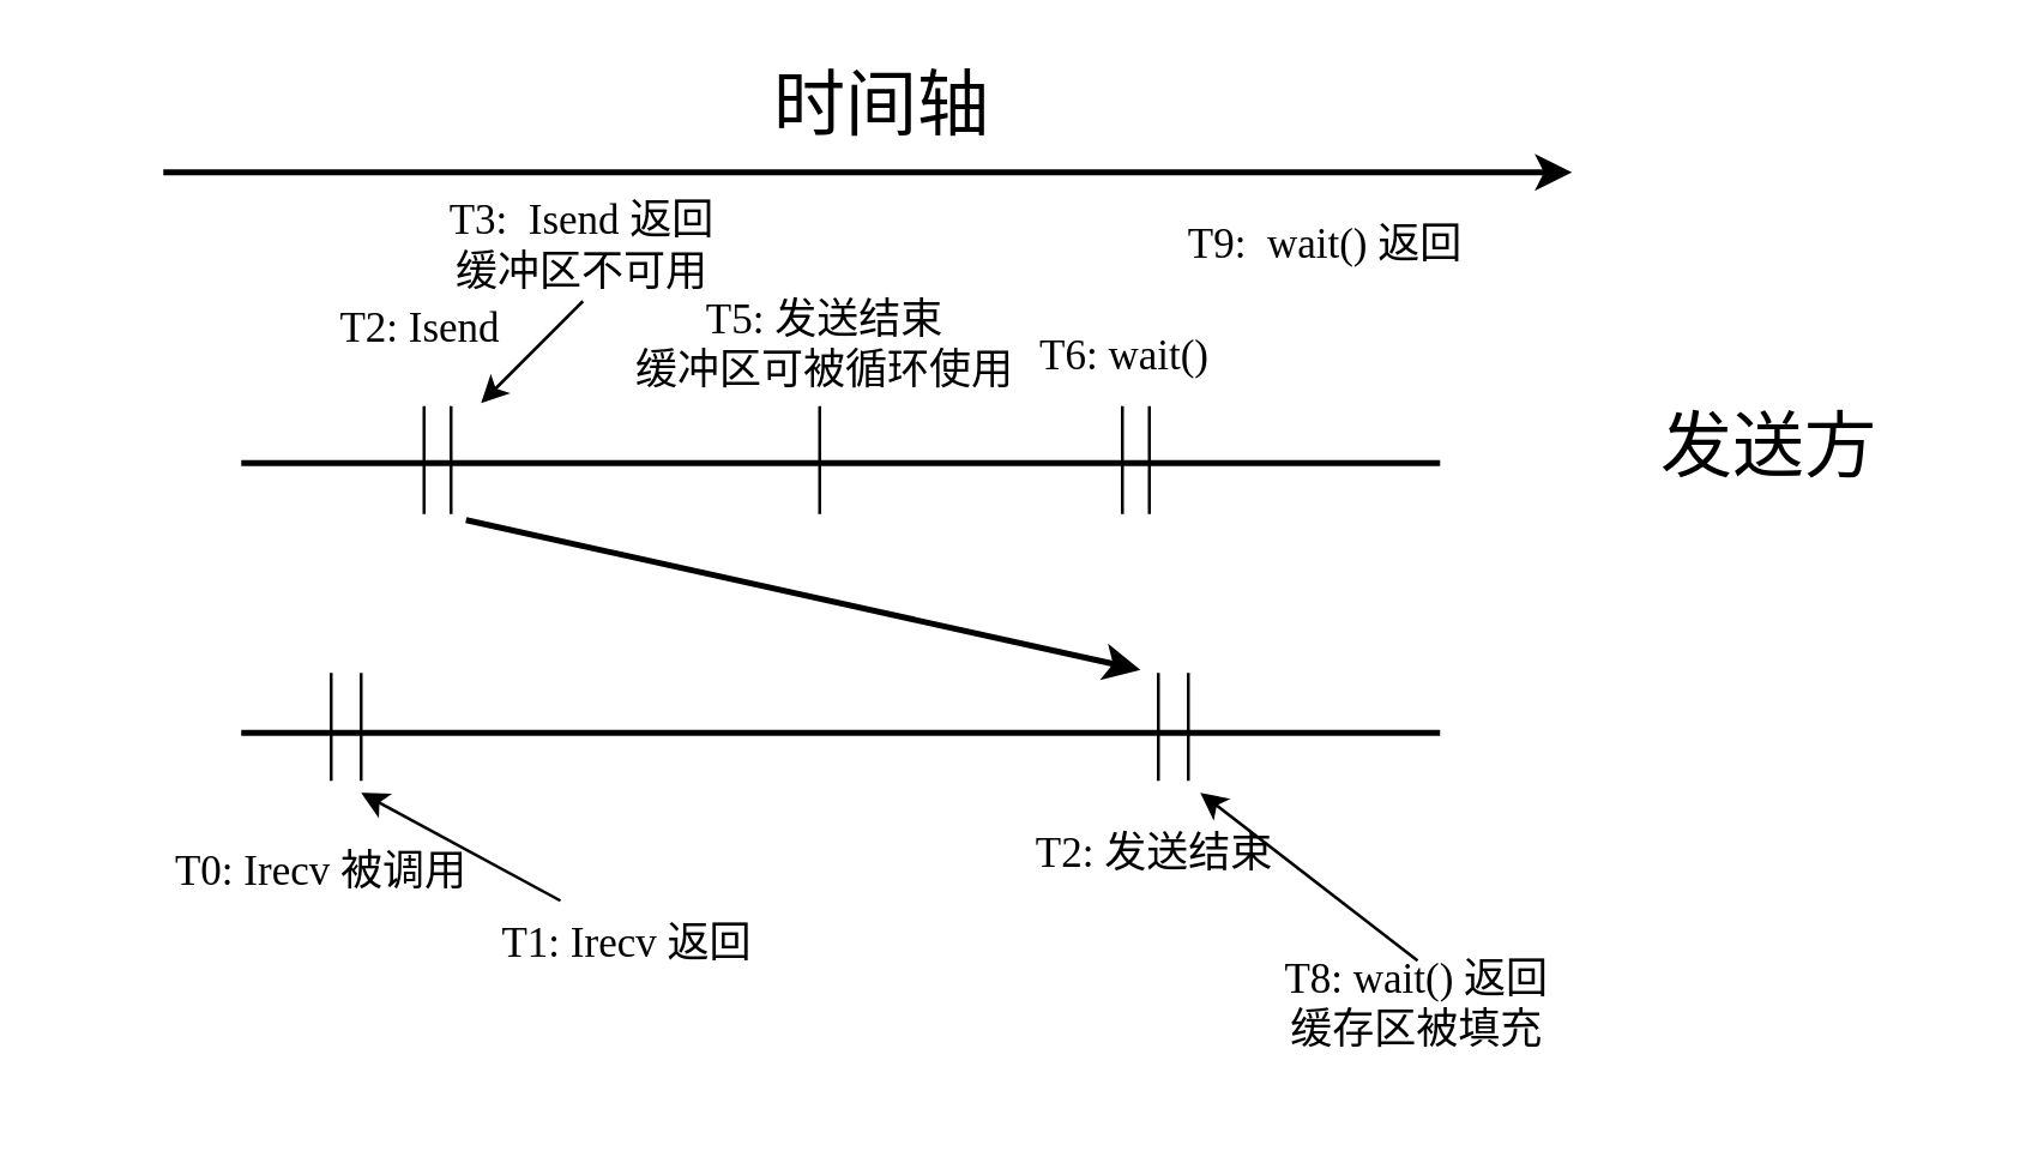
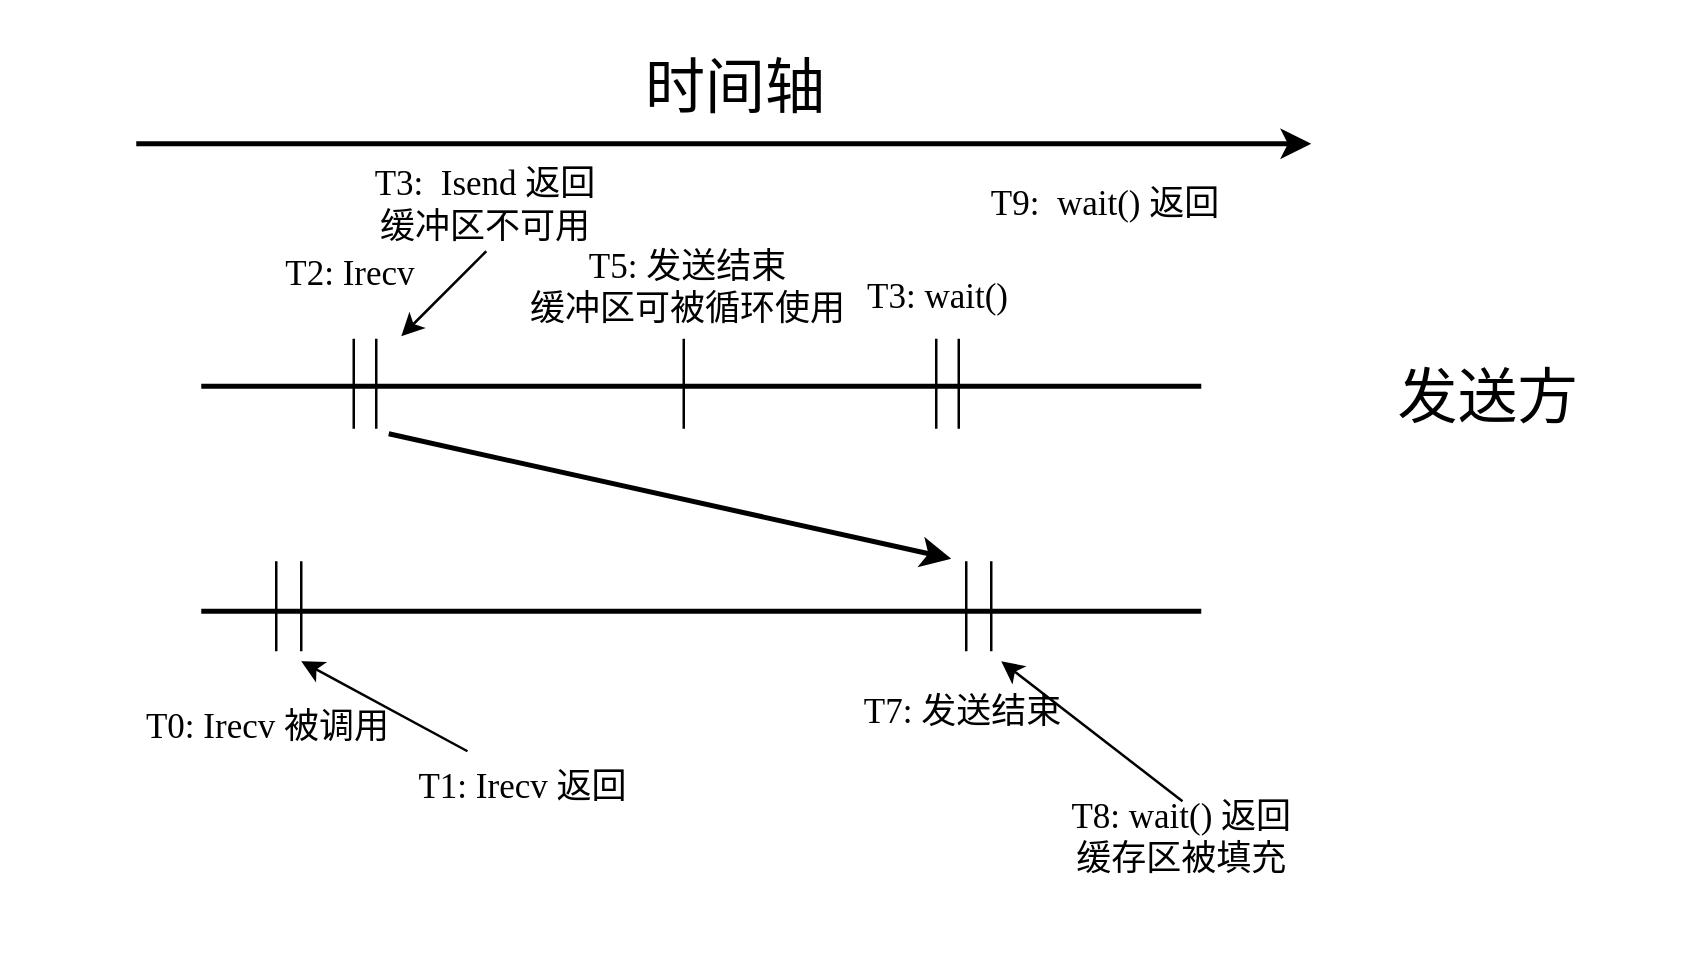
  <mxCell id="0" />
  <mxCell id="1" parent="0" />
  <mxCell id="2" value="" style="rounded=0;whiteSpace=wrap;html=1;strokeColor=none;fillColor=none;" parent="1" vertex="1"><mxGeometry x="20" y="24" width="640" height="340" as="geometry" /></mxCell>
  <mxCell id="3" value="" style="endArrow=none;html=1;rounded=0;fontSize=24;strokeWidth=2;fontFamily=Times New Roman;" parent="1" edge="1"><mxGeometry width="50" height="50" relative="1" as="geometry"><mxPoint x="80" y="154" as="sourcePoint" /><mxPoint x="480" y="154" as="targetPoint" /></mxGeometry></mxCell>
- <mxCell id="4" value="&lt;span style=&quot;font-size: 24px;&quot;&gt;发送方&lt;/span&gt;" style="text;html=1;strokeColor=none;fillColor=none;align=center;verticalAlign=middle;whiteSpace=wrap;rounded=0;fontFamily=Times New Roman;" parent="1" vertex="1"><mxGeometry x="545" y="134" width="90" height="30" as="geometry" /></mxCell>
+ <mxCell id="4" value="&lt;span style=&quot;font-size: 24px;&quot;&gt;发送方&lt;/span&gt;" style="text;html=1;strokeColor=none;fillColor=none;align=center;verticalAlign=middle;whiteSpace=wrap;rounded=0;fontFamily=Times New Roman;" parent="1" vertex="1"><mxGeometry x="550" y="144" width="90" height="30" as="geometry" /></mxCell>
  <mxCell id="5" value="" style="endArrow=none;html=1;rounded=0;fontSize=24;strokeWidth=2;fontFamily=Times New Roman;" parent="1" edge="1"><mxGeometry width="50" height="50" relative="1" as="geometry"><mxPoint x="80" y="244" as="sourcePoint" /><mxPoint x="480" y="244" as="targetPoint" /></mxGeometry></mxCell>
  <mxCell id="6" value="" style="endArrow=none;html=1;rounded=0;fontSize=24;exitX=0.5;exitY=0;exitDx=0;exitDy=0;fontFamily=Times New Roman;" parent="1" edge="1"><mxGeometry width="50" height="50" relative="1" as="geometry"><mxPoint x="110" y="260" as="sourcePoint" /><mxPoint x="110" y="224" as="targetPoint" /></mxGeometry></mxCell>
  <mxCell id="7" value="&lt;font style=&quot;font-size: 14px;&quot;&gt;T0:&amp;nbsp;Irecv 被调用&lt;br&gt;&lt;/font&gt;" style="text;html=1;strokeColor=none;fillColor=none;align=center;verticalAlign=middle;whiteSpace=wrap;rounded=0;fontSize=14;fontFamily=Times New Roman;" parent="1" vertex="1"><mxGeometry x="37" y="273" width="140" height="36" as="geometry" /></mxCell>
- <mxCell id="8" value="&lt;span style=&quot;font-size: 14px;&quot;&gt;T2: Isend&lt;/span&gt;" style="text;html=1;strokeColor=none;fillColor=none;align=center;verticalAlign=middle;whiteSpace=wrap;rounded=0;fontSize=14;fontFamily=Times New Roman;" parent="1" vertex="1"><mxGeometry x="100" y="95" width="80" height="30" as="geometry" /></mxCell>
+ <mxCell id="8" value="&lt;span style=&quot;font-size: 14px;&quot;&gt;T2: Irecv&lt;/span&gt;" style="text;html=1;strokeColor=none;fillColor=none;align=center;verticalAlign=middle;whiteSpace=wrap;rounded=0;fontSize=14;fontFamily=Times New Roman;" parent="1" vertex="1"><mxGeometry x="100" y="95" width="80" height="30" as="geometry" /></mxCell>
  <mxCell id="9" value="" style="endArrow=none;html=1;rounded=0;fontSize=24;exitX=0.5;exitY=0;exitDx=0;exitDy=0;fontFamily=Times New Roman;" parent="1" edge="1"><mxGeometry width="50" height="50" relative="1" as="geometry"><mxPoint x="150" y="171" as="sourcePoint" /><mxPoint x="150" y="135" as="targetPoint" /></mxGeometry></mxCell>
  <mxCell id="10" value="" style="endArrow=none;html=1;rounded=0;fontSize=24;exitX=0.5;exitY=0;exitDx=0;exitDy=0;fontFamily=Times New Roman;" parent="1" edge="1"><mxGeometry width="50" height="50" relative="1" as="geometry"><mxPoint x="386" y="260" as="sourcePoint" /><mxPoint x="386" y="224" as="targetPoint" /></mxGeometry></mxCell>
  <mxCell id="11" value="" style="endArrow=classic;html=1;rounded=0;fontSize=14;strokeWidth=2;fontFamily=Times New Roman;" parent="1" edge="1"><mxGeometry width="50" height="50" relative="1" as="geometry"><mxPoint x="54" y="57" as="sourcePoint" /><mxPoint x="524" y="57" as="targetPoint" /></mxGeometry></mxCell>
  <mxCell id="12" value="时间轴" style="text;html=1;strokeColor=none;fillColor=none;align=center;verticalAlign=middle;whiteSpace=wrap;rounded=0;fontSize=24;fontFamily=Times New Roman;" parent="1" vertex="1"><mxGeometry x="249" y="20" width="90" height="30" as="geometry" /></mxCell>
  <mxCell id="13" value="&lt;span style=&quot;font-size: 14px;&quot;&gt;T3:&amp;nbsp; Isend 返回&lt;br&gt;缓冲区不可用&lt;br&gt;&lt;/span&gt;" style="text;html=1;strokeColor=none;fillColor=none;align=center;verticalAlign=middle;whiteSpace=wrap;rounded=0;fontSize=14;fontFamily=Times New Roman;" parent="1" vertex="1"><mxGeometry x="134" y="64" width="120" height="36" as="geometry" /></mxCell>
  <mxCell id="14" value="" style="endArrow=none;html=1;rounded=0;fontSize=24;exitX=0.5;exitY=0;exitDx=0;exitDy=0;fontFamily=Times New Roman;" parent="1" edge="1"><mxGeometry width="50" height="50" relative="1" as="geometry"><mxPoint x="273" y="171" as="sourcePoint" /><mxPoint x="273" y="135" as="targetPoint" /></mxGeometry></mxCell>
- <mxCell id="15" value="&lt;font style=&quot;font-size: 14px;&quot;&gt;T2: 发送结束&lt;br style=&quot;font-size: 14px;&quot;&gt;&lt;/font&gt;" style="text;html=1;strokeColor=none;fillColor=none;align=center;verticalAlign=middle;whiteSpace=wrap;rounded=0;fontSize=14;fontFamily=Times New Roman;" parent="1" vertex="1"><mxGeometry x="320" y="270" width="130" height="30" as="geometry" /></mxCell>
+ <mxCell id="15" value="&lt;font style=&quot;font-size: 14px;&quot;&gt;T7: 发送结束&lt;br style=&quot;font-size: 14px;&quot;&gt;&lt;/font&gt;" style="text;html=1;strokeColor=none;fillColor=none;align=center;verticalAlign=middle;whiteSpace=wrap;rounded=0;fontSize=14;fontFamily=Times New Roman;" parent="1" vertex="1"><mxGeometry x="320" y="270" width="130" height="30" as="geometry" /></mxCell>
  <mxCell id="16" value="&lt;font style=&quot;font-size: 14px;&quot;&gt;T8: wait() 返回&lt;br&gt;缓存区被填充&lt;br style=&quot;font-size: 14px;&quot;&gt;&lt;/font&gt;" style="text;html=1;strokeColor=none;fillColor=none;align=center;verticalAlign=middle;whiteSpace=wrap;rounded=0;fontSize=14;fontFamily=Times New Roman;" parent="1" vertex="1"><mxGeometry x="390" y="320" width="165" height="30" as="geometry" /></mxCell>
  <mxCell id="17" value="" style="endArrow=none;html=1;rounded=0;fontSize=24;exitX=0.5;exitY=0;exitDx=0;exitDy=0;fontFamily=Times New Roman;" parent="1" edge="1"><mxGeometry width="50" height="50" relative="1" as="geometry"><mxPoint x="396" y="260" as="sourcePoint" /><mxPoint x="396" y="224" as="targetPoint" /></mxGeometry></mxCell>
  <mxCell id="18" value="" style="endArrow=classic;html=1;rounded=0;fontSize=24;exitX=0.5;exitY=0;exitDx=0;exitDy=0;fontFamily=Times New Roman;" parent="1" source="16" edge="1"><mxGeometry width="50" height="50" relative="1" as="geometry"><mxPoint x="674" y="474" as="sourcePoint" /><mxPoint x="400" y="264" as="targetPoint" /></mxGeometry></mxCell>
  <mxCell id="19" value="&lt;span style=&quot;font-size: 14px;&quot;&gt;T1: Irecv 返回&lt;/span&gt;" style="text;html=1;strokeColor=none;fillColor=none;align=center;verticalAlign=middle;whiteSpace=wrap;rounded=0;fontSize=14;fontFamily=Times New Roman;" parent="1" vertex="1"><mxGeometry x="164" y="300" width="90" height="30" as="geometry" /></mxCell>
  <mxCell id="20" value="" style="endArrow=none;html=1;rounded=0;fontSize=24;exitX=0.5;exitY=0;exitDx=0;exitDy=0;fontFamily=Times New Roman;" parent="1" edge="1"><mxGeometry width="50" height="50" relative="1" as="geometry"><mxPoint x="120" y="260" as="sourcePoint" /><mxPoint x="120" y="224" as="targetPoint" /></mxGeometry></mxCell>
  <mxCell id="21" value="" style="endArrow=classic;html=1;rounded=0;exitX=0.25;exitY=0;exitDx=0;exitDy=0;fontFamily=Times New Roman;" parent="1" source="19" edge="1"><mxGeometry width="50" height="50" relative="1" as="geometry"><mxPoint x="100" y="464" as="sourcePoint" /><mxPoint x="120" y="264" as="targetPoint" /></mxGeometry></mxCell>
  <mxCell id="22" value="" style="endArrow=none;html=1;rounded=0;fontSize=24;exitX=0.5;exitY=0;exitDx=0;exitDy=0;fontFamily=Times New Roman;" parent="1" edge="1"><mxGeometry width="50" height="50" relative="1" as="geometry"><mxPoint x="141" y="171" as="sourcePoint" /><mxPoint x="141" y="135" as="targetPoint" /></mxGeometry></mxCell>
  <mxCell id="23" value="" style="endArrow=classic;html=1;rounded=0;exitX=0.5;exitY=1;exitDx=0;exitDy=0;fontFamily=Times New Roman;" parent="1" source="13" edge="1"><mxGeometry width="50" height="50" relative="1" as="geometry"><mxPoint x="-50" y="304" as="sourcePoint" /><mxPoint x="160" y="134" as="targetPoint" /></mxGeometry></mxCell>
  <mxCell id="24" value="T5: 发送结束&lt;br&gt;缓冲区可被循环使用" style="text;html=1;strokeColor=none;fillColor=none;align=center;verticalAlign=middle;whiteSpace=wrap;rounded=0;fontSize=14;fontFamily=Times New Roman;" parent="1" vertex="1"><mxGeometry x="210" y="100" width="130" height="30" as="geometry" /></mxCell>
  <mxCell id="25" value="" style="endArrow=none;html=1;rounded=0;fontSize=24;exitX=0.5;exitY=0;exitDx=0;exitDy=0;fontFamily=Times New Roman;" parent="1" edge="1"><mxGeometry width="50" height="50" relative="1" as="geometry"><mxPoint x="374" y="171" as="sourcePoint" /><mxPoint x="374" y="135" as="targetPoint" /></mxGeometry></mxCell>
- <mxCell id="26" value="T6: wait()" style="text;html=1;strokeColor=none;fillColor=none;align=center;verticalAlign=middle;whiteSpace=wrap;rounded=0;fontSize=14;fontFamily=Times New Roman;" parent="1" vertex="1"><mxGeometry x="310" y="104" width="130" height="30" as="geometry" /></mxCell>
+ <mxCell id="26" value="T3: wait()" style="text;html=1;strokeColor=none;fillColor=none;align=center;verticalAlign=middle;whiteSpace=wrap;rounded=0;fontSize=14;fontFamily=Times New Roman;" parent="1" vertex="1"><mxGeometry x="310" y="104" width="130" height="30" as="geometry" /></mxCell>
  <mxCell id="27" value="" style="endArrow=none;html=1;rounded=0;fontSize=24;exitX=0.5;exitY=0;exitDx=0;exitDy=0;fontFamily=Times New Roman;" parent="1" edge="1"><mxGeometry width="50" height="50" relative="1" as="geometry"><mxPoint x="383" y="171" as="sourcePoint" /><mxPoint x="383" y="135" as="targetPoint" /></mxGeometry></mxCell>
  <mxCell id="28" value="&lt;span style=&quot;font-size: 14px;&quot;&gt;T9:&amp;nbsp; wait() 返回&lt;br&gt;&lt;/span&gt;" style="text;html=1;strokeColor=none;fillColor=none;align=center;verticalAlign=middle;whiteSpace=wrap;rounded=0;fontSize=14;fontFamily=Times New Roman;" parent="1" vertex="1"><mxGeometry x="382" y="64" width="120" height="36" as="geometry" /></mxCell>
  <mxCell id="29" value="" style="endArrow=classic;html=1;rounded=0;strokeWidth=2;fontSize=14;fontFamily=Times New Roman;" parent="1" edge="1"><mxGeometry width="50" height="50" relative="1" as="geometry"><mxPoint x="155" y="173" as="sourcePoint" /><mxPoint x="380" y="223" as="targetPoint" /></mxGeometry></mxCell>
